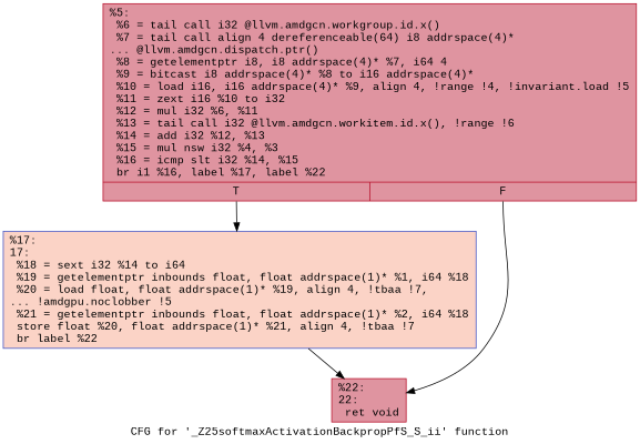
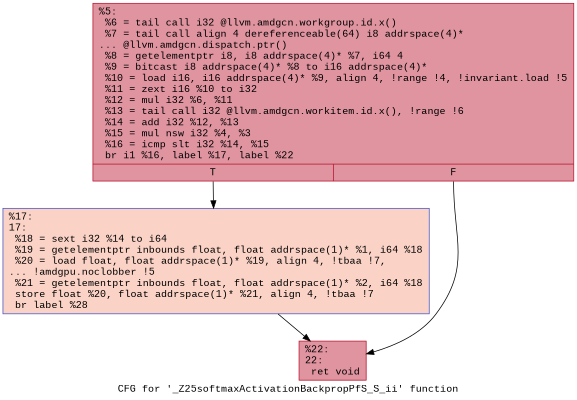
  digraph {
    label="CFG for '_Z25softmaxActivationBackpropPfS_S_ii' function"
    fontname="Liberation Mono"
    node [color="#b70d28ff" fillcolor="#b70d2870" shape=record style=filled fontname="Liberation Mono"]
    edge [fontname="Liberation Mono"]
    n1 [label="{%5:\l  %6 = tail call i32 @llvm.amdgcn.workgroup.id.x()\l  %7 = tail call align 4 dereferenceable(64) i8 addrspace(4)*\l... @llvm.amdgcn.dispatch.ptr()\l  %8 = getelementptr i8, i8 addrspace(4)* %7, i64 4\l  %9 = bitcast i8 addrspace(4)* %8 to i16 addrspace(4)*\l  %10 = load i16, i16 addrspace(4)* %9, align 4, !range !4, !invariant.load !5\l  %11 = zext i16 %10 to i32\l  %12 = mul i32 %6, %11\l  %13 = tail call i32 @llvm.amdgcn.workitem.id.x(), !range !6\l  %14 = add i32 %12, %13\l  %15 = mul nsw i32 %4, %3\l  %16 = icmp slt i32 %14, %15\l  br i1 %16, label %17, label %22\l|{<s0>T|<s1>F}}"]
-   n2 [color="#3d50c3ff" fillcolor="#f59c7d70" label="{%17:\l17:                                               \l  %18 = sext i32 %14 to i64\l  %19 = getelementptr inbounds float, float addrspace(1)* %1, i64 %18\l  %20 = load float, float addrspace(1)* %19, align 4, !tbaa !7,\l... !amdgpu.noclobber !5\l  %21 = getelementptr inbounds float, float addrspace(1)* %2, i64 %18\l  store float %20, float addrspace(1)* %21, align 4, !tbaa !7\l  br label %22\l}"]
+   n2 [color="#3d50c3ff" fillcolor="#f59c7d70" label="{%17:\l17:                                               \l  %18 = sext i32 %14 to i64\l  %19 = getelementptr inbounds float, float addrspace(1)* %1, i64 %18\l  %20 = load float, float addrspace(1)* %19, align 4, !tbaa !7,\l... !amdgpu.noclobber !5\l  %21 = getelementptr inbounds float, float addrspace(1)* %2, i64 %18\l  store float %20, float addrspace(1)* %21, align 4, !tbaa !7\l  br label %28\l}"]
    n3 [label="{%22:\l22:                                               \l  ret void\l}"]
    n1 -> n2 [tailport=s0]
    n1 -> n3 [tailport=s1]
    n2 -> n3
  }
